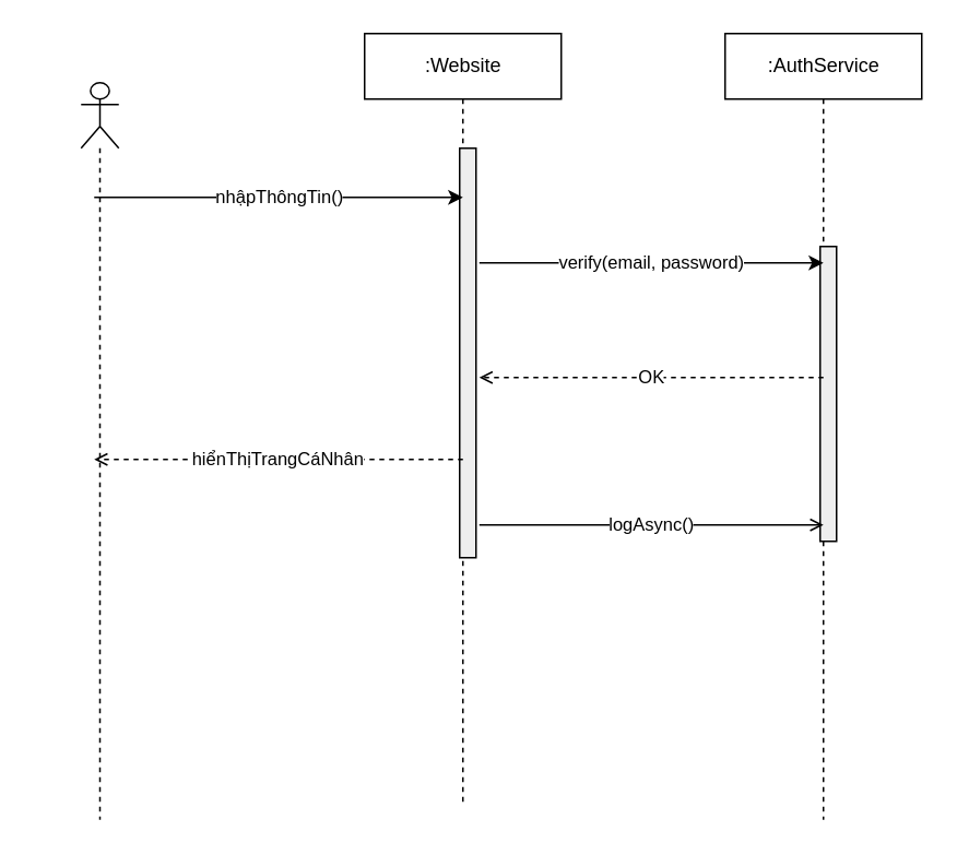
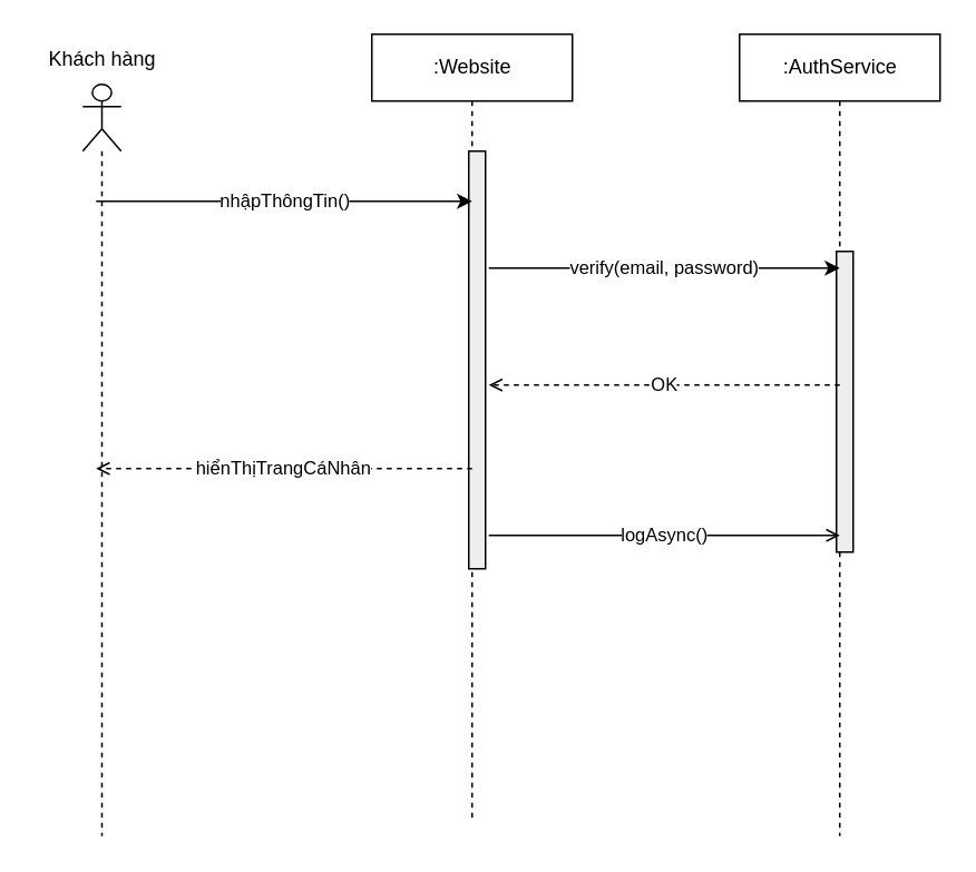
  <mxCell id="0" />
  <mxCell id="1" parent="0" />
  <mxCell id="2" value="" style="shape=umlLifeline;perimeter=lifelinePerimeter;html=1;container=1;participant=umlActor;" parent="1" vertex="1"><mxGeometry x="49" y="50" width="23" height="450" as="geometry" /></mxCell>
  <mxCell id="3" value=":Website" style="shape=umlLifeline;perimeter=lifelinePerimeter;html=1;container=1;" parent="1" vertex="1"><mxGeometry x="222" y="20" width="120" height="470" as="geometry" /></mxCell>
  <mxCell id="4" value=":AuthService" style="shape=umlLifeline;perimeter=lifelinePerimeter;html=1;container=1;" parent="1" vertex="1"><mxGeometry x="442" y="20" width="120" height="480" as="geometry" /></mxCell>
  <mxCell id="5" value="" style="rounded=0;html=1;fillColor=#eeeeee;" parent="1" vertex="1"><mxGeometry x="280" y="90" width="10" height="250" as="geometry" /></mxCell>
  <mxCell id="6" value="" style="rounded=0;html=1;fillColor=#eeeeee;" parent="1" vertex="1"><mxGeometry x="500" y="150" width="10" height="180" as="geometry" /></mxCell>
  <mxCell id="7" value="nhậpThôngTin()" style="endArrow=classic;html=1;" parent="1" edge="1"><mxGeometry relative="1" as="geometry"><mxPoint x="57" y="120" as="sourcePoint" /><mxPoint x="282" y="120" as="targetPoint" /></mxGeometry></mxCell>
  <mxCell id="8" value="verify(email, password)" style="endArrow=classic;html=1;" parent="1" edge="1"><mxGeometry relative="1" as="geometry"><mxPoint x="292" y="160" as="sourcePoint" /><mxPoint x="502" y="160" as="targetPoint" /></mxGeometry></mxCell>
  <mxCell id="9" value="OK" style="endArrow=open;dashed=1;html=1;" parent="1" edge="1"><mxGeometry relative="1" as="geometry"><mxPoint x="502" y="230" as="sourcePoint" /><mxPoint x="292" y="230" as="targetPoint" /></mxGeometry></mxCell>
  <mxCell id="10" value="hiểnThịTrangCáNhân" style="endArrow=open;dashed=1;html=1;" parent="1" edge="1"><mxGeometry relative="1" as="geometry"><mxPoint x="282" y="280" as="sourcePoint" /><mxPoint x="57" y="280" as="targetPoint" /></mxGeometry></mxCell>
  <mxCell id="11" value="logAsync()" style="endArrow=open;html=1;" parent="1" edge="1"><mxGeometry relative="1" as="geometry"><mxPoint x="292" y="320" as="sourcePoint" /><mxPoint x="502" y="320" as="targetPoint" /></mxGeometry></mxCell>
+ <mxCell id="12" value="Khách hàng" style="text;html=1;whiteSpace=wrap;strokeColor=none;fillColor=none;align=center;verticalAlign=middle;rounded=0;" parent="1" vertex="1"><mxGeometry x="20.5" y="20" width="80" height="30" as="geometry" /></mxCell>
